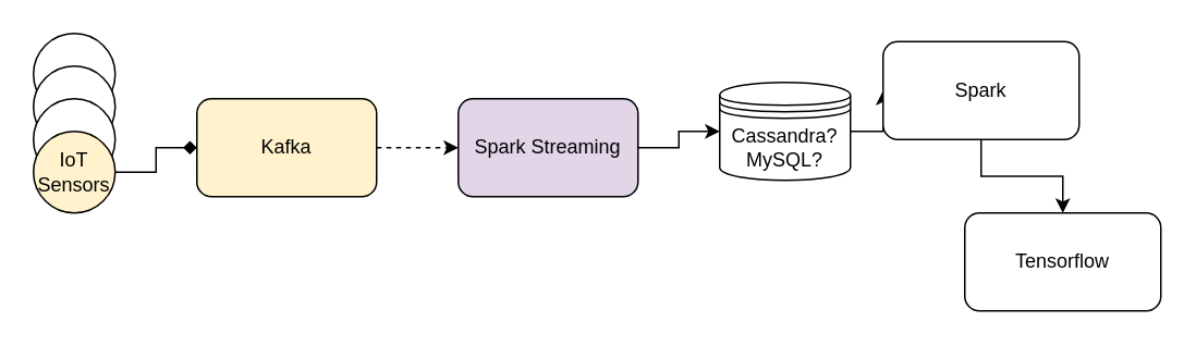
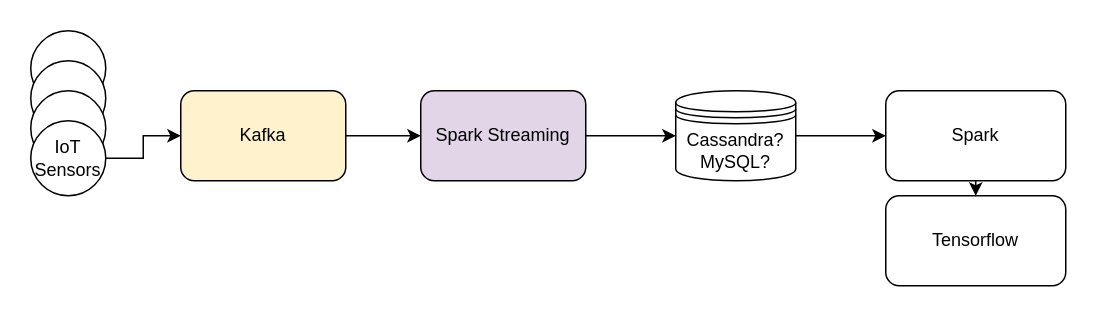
  <mxCell id="0" />
  <mxCell id="1" parent="0" />
- <mxCell id="2" style="edgeStyle=orthogonalEdgeStyle;rounded=0;orthogonalLoop=1;jettySize=auto;html=1;exitX=1;exitY=0.5;exitDx=0;exitDy=0;dashed=1;" edge="1" parent="1" source="3" target="7"><mxGeometry relative="1" as="geometry" /></mxCell>
+ <mxCell id="2" style="edgeStyle=orthogonalEdgeStyle;rounded=0;orthogonalLoop=1;jettySize=auto;html=1;exitX=1;exitY=0.5;exitDx=0;exitDy=0;" edge="1" parent="1" source="3" target="7"><mxGeometry relative="1" as="geometry" /></mxCell>
  <mxCell id="3" value="Kafka" style="rounded=1;whiteSpace=wrap;html=1;fillColor=#fff2cc;" vertex="1" parent="1"><mxGeometry x="120" y="60" width="110" height="60" as="geometry" /></mxCell>
  <mxCell id="4" style="edgeStyle=orthogonalEdgeStyle;rounded=0;orthogonalLoop=1;jettySize=auto;html=1;exitX=1;exitY=0.5;exitDx=0;exitDy=0;entryX=0;entryY=0.5;entryDx=0;entryDy=0;" edge="1" parent="1" source="5" target="14"><mxGeometry relative="1" as="geometry" /></mxCell>
- <mxCell id="5" value="Cassandra?&lt;br&gt;MySQL?" style="shape=datastore;whiteSpace=wrap;html=1;" vertex="1" parent="1"><mxGeometry x="440" y="50" width="80" height="60" as="geometry" /></mxCell>
+ <mxCell id="5" value="Cassandra?&lt;br&gt;MySQL?" style="shape=datastore;whiteSpace=wrap;html=1;" vertex="1" parent="1"><mxGeometry x="450" y="60" width="80" height="60" as="geometry" /></mxCell>
  <mxCell id="6" style="edgeStyle=orthogonalEdgeStyle;rounded=0;orthogonalLoop=1;jettySize=auto;html=1;exitX=1;exitY=0.5;exitDx=0;exitDy=0;entryX=0;entryY=0.5;entryDx=0;entryDy=0;" edge="1" parent="1" source="7" target="5"><mxGeometry relative="1" as="geometry" /></mxCell>
  <mxCell id="7" value="Spark Streaming" style="rounded=1;whiteSpace=wrap;html=1;fillColor=#e1d5e7;" vertex="1" parent="1"><mxGeometry x="280" y="60" width="110" height="60" as="geometry" /></mxCell>
  <mxCell id="8" value="" style="ellipse;whiteSpace=wrap;html=1;aspect=fixed;" vertex="1" parent="1"><mxGeometry x="20" y="20" width="50" height="50" as="geometry" /></mxCell>
  <mxCell id="9" value="" style="ellipse;whiteSpace=wrap;html=1;aspect=fixed;" vertex="1" parent="1"><mxGeometry x="20" y="40" width="50" height="50" as="geometry" /></mxCell>
  <mxCell id="10" value="" style="ellipse;whiteSpace=wrap;html=1;aspect=fixed;" vertex="1" parent="1"><mxGeometry x="20" y="60" width="50" height="50" as="geometry" /></mxCell>
- <mxCell id="11" style="edgeStyle=orthogonalEdgeStyle;rounded=0;orthogonalLoop=1;jettySize=auto;html=1;exitX=1;exitY=0.5;exitDx=0;exitDy=0;entryX=0;entryY=0.5;entryDx=0;entryDy=0;endArrow=diamond;" edge="1" parent="1" source="12" target="3"><mxGeometry relative="1" as="geometry" /></mxCell>
- <mxCell id="12" value="IoT Sensors" style="ellipse;whiteSpace=wrap;html=1;aspect=fixed;fillColor=#fff2cc;" vertex="1" parent="1"><mxGeometry x="20" y="80" width="50" height="50" as="geometry" /></mxCell>
+ <mxCell id="11" style="edgeStyle=orthogonalEdgeStyle;rounded=0;orthogonalLoop=1;jettySize=auto;html=1;exitX=1;exitY=0.5;exitDx=0;exitDy=0;entryX=0;entryY=0.5;entryDx=0;entryDy=0;" edge="1" parent="1" source="12" target="3"><mxGeometry relative="1" as="geometry" /></mxCell>
+ <mxCell id="12" value="IoT Sensors" style="ellipse;whiteSpace=wrap;html=1;aspect=fixed;" vertex="1" parent="1"><mxGeometry x="20" y="80" width="50" height="50" as="geometry" /></mxCell>
  <mxCell id="13" style="edgeStyle=orthogonalEdgeStyle;rounded=0;orthogonalLoop=1;jettySize=auto;html=1;exitX=0.5;exitY=1;exitDx=0;exitDy=0;entryX=0.5;entryY=0;entryDx=0;entryDy=0;" edge="1" parent="1" source="14" target="15"><mxGeometry relative="1" as="geometry" /></mxCell>
- <mxCell id="14" value="Spark" style="rounded=1;whiteSpace=wrap;html=1;" vertex="1" parent="1"><mxGeometry x="540" y="25" width="120" height="60" as="geometry" /></mxCell>
+ <mxCell id="14" value="Spark" style="rounded=1;whiteSpace=wrap;html=1;" vertex="1" parent="1"><mxGeometry x="590" y="60" width="120" height="60" as="geometry" /></mxCell>
  <mxCell id="15" value="Tensorflow" style="rounded=1;whiteSpace=wrap;html=1;" vertex="1" parent="1"><mxGeometry x="590" y="130" width="120" height="60" as="geometry" /></mxCell>
